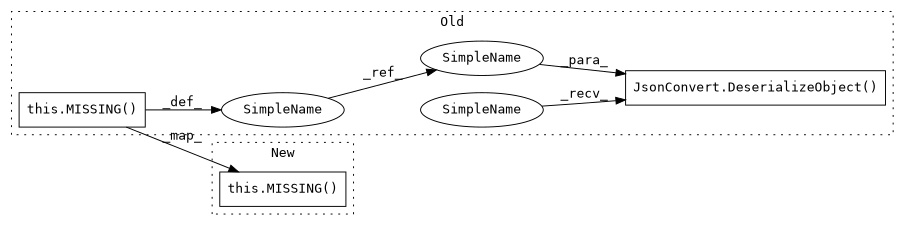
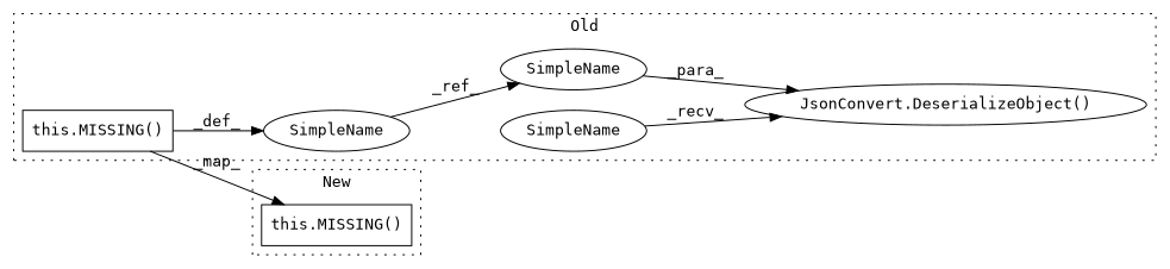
  digraph {
    rankdir=LR
    fontname="DejaVu Sans Mono"
    node [a=32 l=7 s=-1 shape=box fontname="DejaVu Sans Mono"]
    edge [fontname="DejaVu Sans Mono"]
    n1 [l=9468 label="this.MISSING()"]
    n2 [a=42 label=SimpleName s=9415 shape=ellipse]
-   n3 [l="45,1" label="JsonConvert.DeserializeObject()" s="9505,9557"]
+   n3 [l="45,1" label="JsonConvert.DeserializeObject()" s="9505,9557" shape=ellipse]
    n4 [a=42 l=11 label=SimpleName s=9493 shape=ellipse]
    n5 [a=42 label=SimpleName s=9550 shape=ellipse]
    n6 [l=8643 label="this.MISSING()"]
    subgraph cluster_1 {
      label=Old
      style=dotted
      n1
      n2
      n3
      n4
      n5
    }
    subgraph cluster_2 {
      label=New
      style=dotted
      n6
    }
    n1 -> n2 [label=_def_]
    n1 -> n6 [label=_map_]
    n2 -> n5 [label=_ref_]
    n4 -> n3 [label=_recv_]
    n5 -> n3 [label=_para_]
  }
